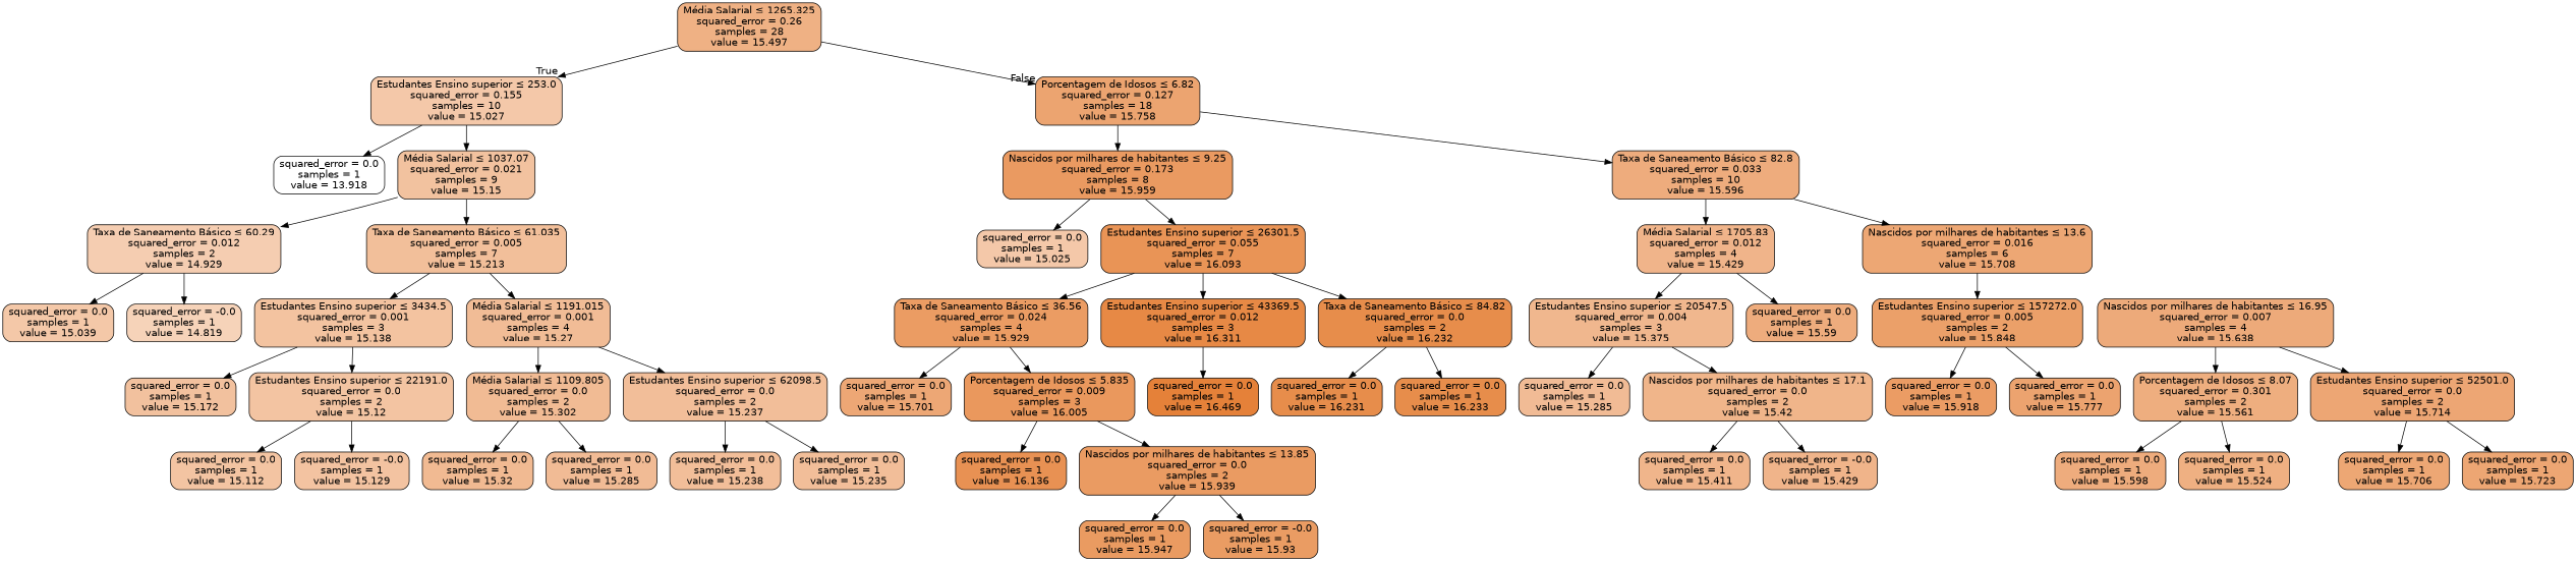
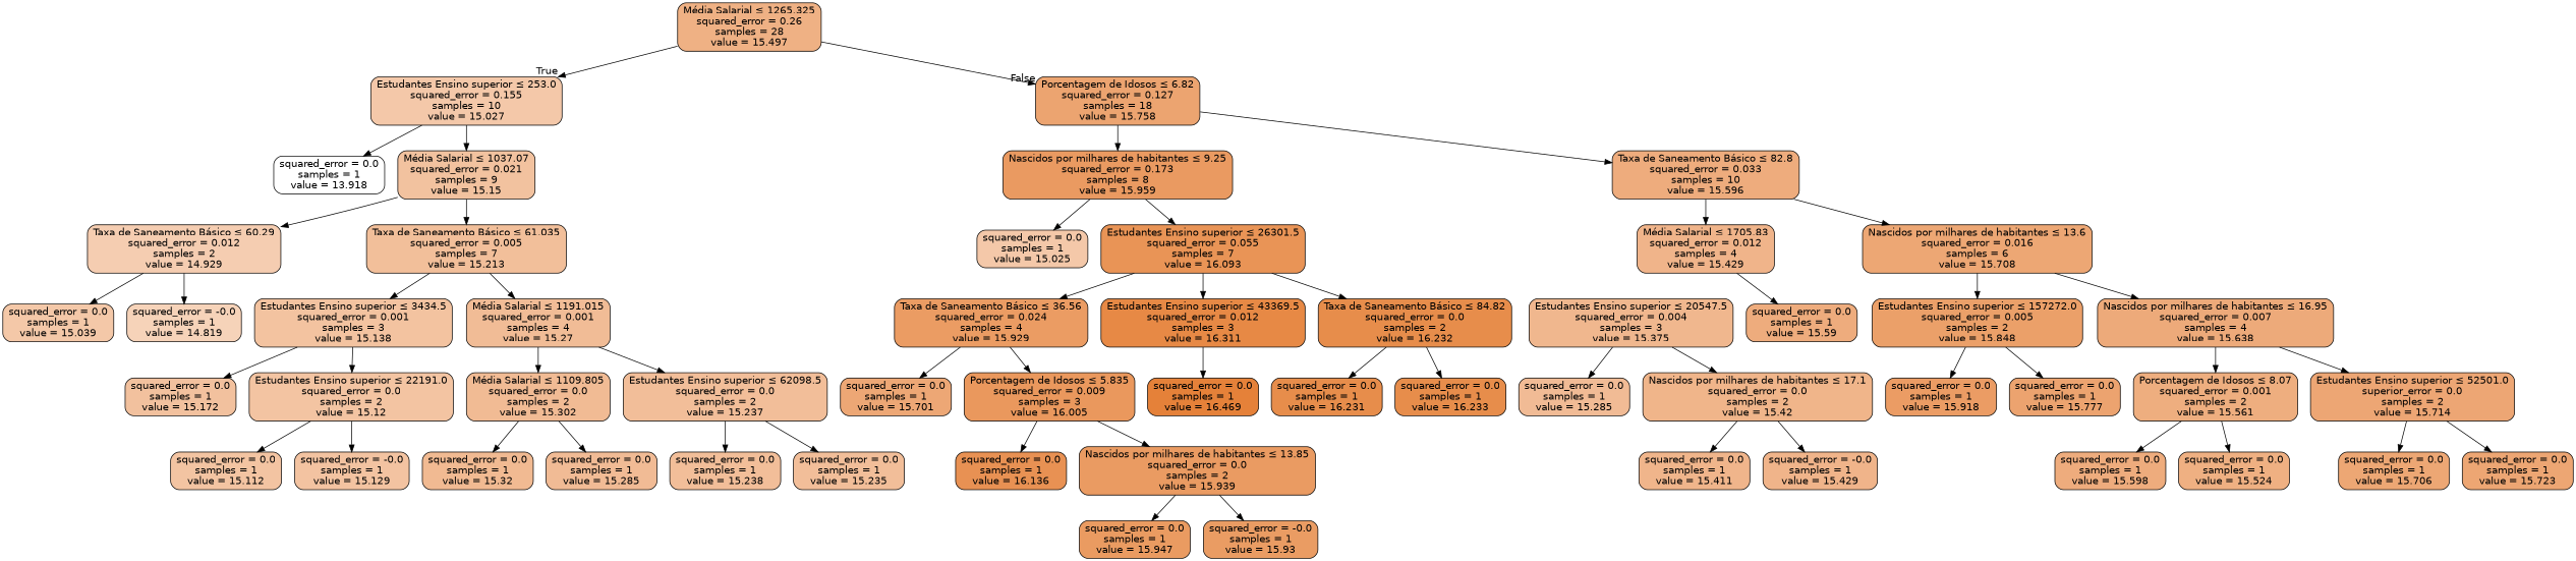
  digraph {
    node [color=black fillcolor="#eeac7d" fontname=helvetica shape=box style="filled, rounded"]
    edge [fontname=helvetica]
    n1 [fillcolor="#efb184" label=<Média Salarial &le; 1265.325<br/>squared_error = 0.26<br/>samples = 28<br/>value = 15.497>]
    n2 [fillcolor="#f4c8a9" label=<Estudantes Ensino superior &le; 253.0<br/>squared_error = 0.155<br/>samples = 10<br/>value = 15.027>]
    n3 [fillcolor="#eca470" label=<Porcentagem de Idosos &le; 6.82<br/>squared_error = 0.127<br/>samples = 18<br/>value = 15.758>]
    n4 [fillcolor="#ffffff" label=<squared_error = 0.0<br/>samples = 1<br/>value = 13.918>]
    n5 [fillcolor="#f2c29f" label=<Média Salarial &le; 1037.07<br/>squared_error = 0.021<br/>samples = 9<br/>value = 15.15>]
    n6 [fillcolor="#ea9a61" label=<Nascidos por milhares de habitantes &le; 9.25<br/>squared_error = 0.173<br/>samples = 8<br/>value = 15.959>]
    n7 [label=<Taxa de Saneamento Básico &le; 82.8<br/>squared_error = 0.033<br/>samples = 10<br/>value = 15.596>]
    n8 [fillcolor="#f5cdb1" label=<Taxa de Saneamento Básico &le; 60.29<br/>squared_error = 0.012<br/>samples = 2<br/>value = 14.929>]
    n9 [fillcolor="#f2bf9a" label=<Taxa de Saneamento Básico &le; 61.035<br/>squared_error = 0.005<br/>samples = 7<br/>value = 15.213>]
    n10 [fillcolor="#f4c8a8" label=<squared_error = 0.0<br/>samples = 1<br/>value = 15.039>]
    n11 [fillcolor="#f6d3b9" label=<squared_error = -0.0<br/>samples = 1<br/>value = 14.819>]
    n12 [fillcolor="#f3c3a0" label=<Estudantes Ensino superior &le; 3434.5<br/>squared_error = 0.001<br/>samples = 3<br/>value = 15.138>]
    n13 [fillcolor="#f1bc96" label=<Média Salarial &le; 1191.015<br/>squared_error = 0.001<br/>samples = 4<br/>value = 15.27>]
    n14 [fillcolor="#f2c19e" label=<squared_error = 0.0<br/>samples = 1<br/>value = 15.172>]
    n15 [fillcolor="#f3c4a2" label=<Estudantes Ensino superior &le; 22191.0<br/>squared_error = 0.0<br/>samples = 2<br/>value = 15.12>]
    n16 [fillcolor="#f1bb94" label=<Média Salarial &le; 1109.805<br/>squared_error = 0.0<br/>samples = 2<br/>value = 15.302>]
    n17 [fillcolor="#f2be99" label=<Estudantes Ensino superior &le; 62098.5<br/>squared_error = 0.0<br/>samples = 2<br/>value = 15.237>]
    n18 [fillcolor="#f3c4a2" label=<squared_error = 0.0<br/>samples = 1<br/>value = 15.112>]
    n19 [fillcolor="#f3c3a1" label=<squared_error = -0.0<br/>samples = 1<br/>value = 15.129>]
    n20 [fillcolor="#f1ba92" label=<squared_error = 0.0<br/>samples = 1<br/>value = 15.32>]
    n21 [fillcolor="#f1bb95" label=<squared_error = 0.0<br/>samples = 1<br/>value = 15.285>]
    n22 [fillcolor="#f2be99" label=<squared_error = 0.0<br/>samples = 1<br/>value = 15.238>]
    n23 [fillcolor="#f2be99" label=<squared_error = 0.0<br/>samples = 1<br/>value = 15.235>]
    n24 [fillcolor="#f4c8a9" label=<squared_error = 0.0<br/>samples = 1<br/>value = 15.025>]
    n25 [fillcolor="#e99456" label=<Estudantes Ensino superior &le; 26301.5<br/>squared_error = 0.055<br/>samples = 7<br/>value = 16.093>]
    n26 [fillcolor="#f0b48a" label=<Média Salarial &le; 1705.83<br/>squared_error = 0.012<br/>samples = 4<br/>value = 15.429>]
    n27 [fillcolor="#eda774" label=<Nascidos por milhares de habitantes &le; 13.6<br/>squared_error = 0.016<br/>samples = 6<br/>value = 15.708>]
    n28 [fillcolor="#eb9c63" label=<Taxa de Saneamento Básico &le; 36.56<br/>squared_error = 0.024<br/>samples = 4<br/>value = 15.929>]
    n29 [fillcolor="#e78945" label=<Estudantes Ensino superior &le; 43369.5<br/>squared_error = 0.012<br/>samples = 3<br/>value = 16.311>]
    n30 [fillcolor="#e78d4b" label=<Taxa de Saneamento Básico &le; 84.82<br/>squared_error = 0.0<br/>samples = 2<br/>value = 16.232>]
    n31 [fillcolor="#eda775" label=<squared_error = 0.0<br/>samples = 1<br/>value = 15.701>]
    n32 [fillcolor="#ea985d" label=<Porcentagem de Idosos &le; 5.835<br/>squared_error = 0.009<br/>samples = 3<br/>value = 16.005>]
    n33 [fillcolor="#e58139" label=<squared_error = 0.0<br/>samples = 1<br/>value = 16.469>]
    n34 [fillcolor="#e89153" label=<squared_error = 0.0<br/>samples = 1<br/>value = 16.136>]
    n35 [fillcolor="#ea9b62" label=<Nascidos por milhares de habitantes &le; 13.85<br/>squared_error = 0.0<br/>samples = 2<br/>value = 15.939>]
    n36 [fillcolor="#ea9b61" label=<squared_error = 0.0<br/>samples = 1<br/>value = 15.947>]
    n37 [fillcolor="#ea9c63" label=<squared_error = -0.0<br/>samples = 1<br/>value = 15.93>]
    n38 [fillcolor="#e78d4b" label=<squared_error = 0.0<br/>samples = 1<br/>value = 16.231>]
    n39 [fillcolor="#e78d4b" label=<squared_error = 0.0<br/>samples = 1<br/>value = 16.233>]
    n40 [fillcolor="#f0b78e" label=<Estudantes Ensino superior &le; 20547.5<br/>squared_error = 0.004<br/>samples = 3<br/>value = 15.375>]
    n41 [label=<squared_error = 0.0<br/>samples = 1<br/>value = 15.59>]
    n42 [fillcolor="#eba069" label=<Estudantes Ensino superior &le; 157272.0<br/>squared_error = 0.005<br/>samples = 2<br/>value = 15.848>]
    n43 [fillcolor="#edaa7a" label=<Nascidos por milhares de habitantes &le; 16.95<br/>squared_error = 0.007<br/>samples = 4<br/>value = 15.638>]
    n44 [fillcolor="#f1bb95" label=<squared_error = 0.0<br/>samples = 1<br/>value = 15.285>]
    n45 [fillcolor="#f0b58a" label=<Nascidos por milhares de habitantes &le; 17.1<br/>squared_error = 0.0<br/>samples = 2<br/>value = 15.42>]
    n46 [fillcolor="#f0b58b" label=<squared_error = 0.0<br/>samples = 1<br/>value = 15.411>]
    n47 [fillcolor="#f0b48a" label=<squared_error = -0.0<br/>samples = 1<br/>value = 15.429>]
    n48 [fillcolor="#eb9c64" label=<squared_error = 0.0<br/>samples = 1<br/>value = 15.918>]
    n49 [fillcolor="#eca36f" label=<squared_error = 0.0<br/>samples = 1<br/>value = 15.777>]
-   n50 [fillcolor="#eeae7f" label=<Porcentagem de Idosos &le; 8.07<br/>squared_error = 0.301<br/>samples = 2<br/>value = 15.561>]
-   n51 [fillcolor="#eda674" label=<Estudantes Ensino superior &le; 52501.0<br/>squared_error = 0.0<br/>samples = 2<br/>value = 15.714>]
+   n50 [fillcolor="#eeae7f" label=<Porcentagem de Idosos &le; 8.07<br/>squared_error = 0.001<br/>samples = 2<br/>value = 15.561>]
+   n51 [fillcolor="#eda674" label=<Estudantes Ensino superior &le; 52501.0<br/>superior_error = 0.0<br/>samples = 2<br/>value = 15.714>]
    n52 [label=<squared_error = 0.0<br/>samples = 1<br/>value = 15.598>]
    n53 [fillcolor="#efb082" label=<squared_error = 0.0<br/>samples = 1<br/>value = 15.524>]
    n54 [fillcolor="#eda774" label=<squared_error = 0.0<br/>samples = 1<br/>value = 15.706>]
    n55 [fillcolor="#eda673" label=<squared_error = 0.0<br/>samples = 1<br/>value = 15.723>]
    n1 -> n2 [headlabel=True labelangle=45 labeldistance=2.5]
    n1 -> n3 [headlabel=False labelangle=-45 labeldistance=2.5]
    n2 -> n4
    n2 -> n5
    n3 -> n6
    n3 -> n7
    n5 -> n8
    n5 -> n9
    n6 -> n24
    n6 -> n25
    n7 -> n26
    n7 -> n27
    n8 -> n10
    n8 -> n11
    n9 -> n12
    n9 -> n13
    n12 -> n14
    n12 -> n15
    n13 -> n16
    n13 -> n17
    n15 -> n18
    n15 -> n19
    n16 -> n20
    n16 -> n21
    n17 -> n22
    n17 -> n23
    n25 -> n28
    n25 -> n29
    n25 -> n30
-   n26 -> n40
    n26 -> n41
    n27 -> n42
+   n27 -> n43
    n28 -> n31
    n28 -> n32
    n29 -> n33
    n30 -> n38
    n30 -> n39
    n32 -> n34
    n32 -> n35
    n35 -> n36
    n35 -> n37
    n40 -> n44
    n40 -> n45
    n42 -> n48
    n42 -> n49
    n43 -> n50
    n43 -> n51
    n45 -> n46
    n45 -> n47
    n50 -> n52
    n50 -> n53
    n51 -> n54
    n51 -> n55
  }
